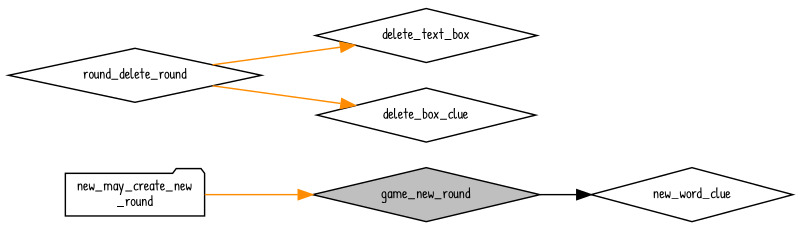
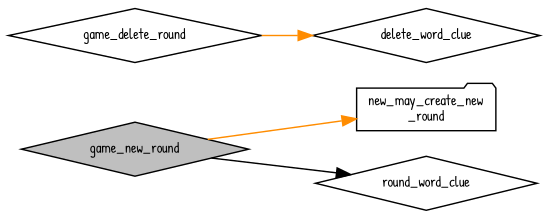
  digraph {
    fontname="Patrick Hand"
    rankdir=LR
    node [color=black fillcolor=white fontname="Patrick Hand" fontsize=10 shape=diamond style=filled]
    edge [color=darkorange fontname="Patrick Hand" fontsize=10 labelfontname=Helvetica labelfontsize=10 style=solid]
    n1 [fillcolor=grey75 fontcolor=black height=0.2 label=game_new_round width=0.4]
    n2 [height=0.2 label="new_may_create_new\l_round" shape=folder width=0.4]
-   n3 [height=0.2 label=new_word_clue width=0.4]
-   n4 [height=0.2 label=round_delete_round width=0.4]
-   n5 [height=0.2 label=delete_text_box width=0.4]
-   n6 [height=0.2 label=delete_box_clue width=0.4]
-   n2 -> n1
+   n3 [height=0.2 label=round_word_clue width=0.4]
+   n4 [height=0.2 label=game_delete_round width=0.4]
+   n6 [height=0.2 label=delete_word_clue width=0.4]
+   n1 -> n2
    n1 -> n3 [color=black]
-   n4 -> n5
    n4 -> n6
  }
